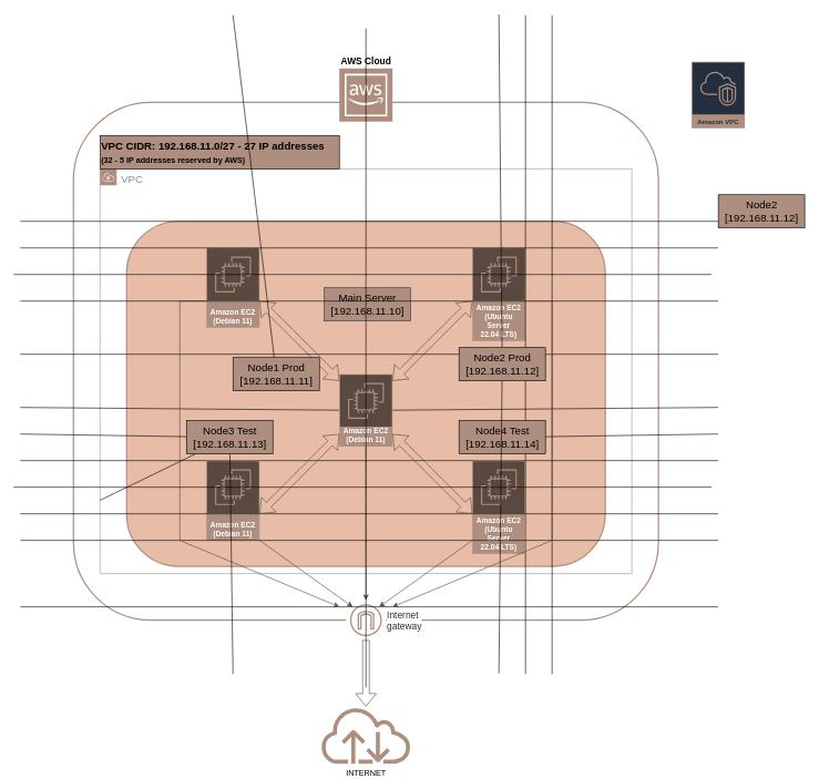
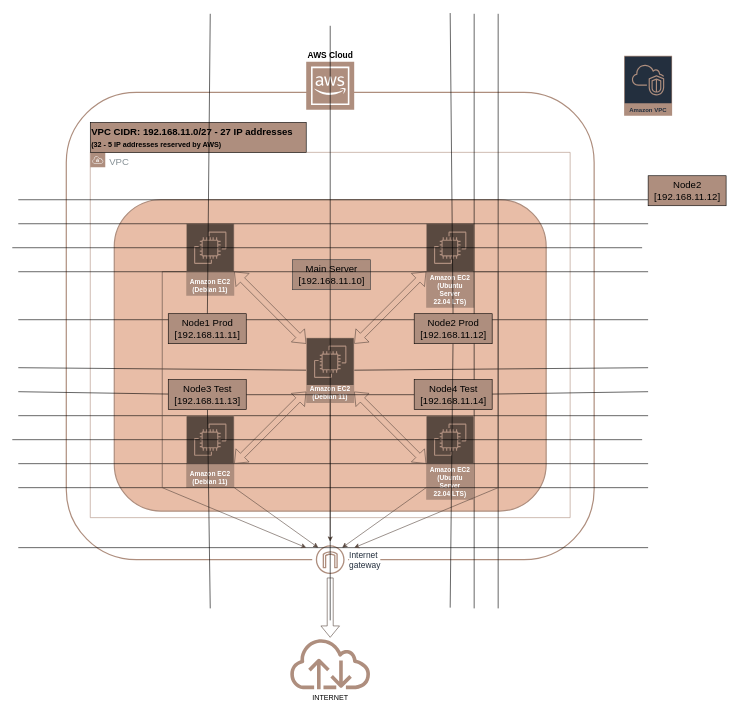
  <mxCell id="0" />
  <mxCell id="1" parent="0" />
  <mxCell id="2" value="" style="rounded=1;whiteSpace=wrap;html=1;labelBackgroundColor=default;strokeColor=#ae8e7e;fontSize=14;fontColor=#00CCCC;fillColor=default;strokeWidth=2;" parent="1" vertex="1"><mxGeometry x="110" y="153" width="880" height="779" as="geometry" /></mxCell>
  <mxCell id="3" value="&lt;b&gt;&lt;font style=&quot;font-size: 14px;&quot;&gt;AWS Cloud&lt;/font&gt;&lt;/b&gt;" style="sketch=0;outlineConnect=0;dashed=0;verticalLabelPosition=top;verticalAlign=bottom;align=center;html=1;fontSize=12;fontStyle=0;aspect=fixed;shape=mxgraph.aws4.resourceIcon;resIcon=mxgraph.aws4.aws_cloud;fillColor=#ae8e7e;strokeColor=#FFFFFF;labelPosition=center;" parent="1" vertex="1"><mxGeometry x="510" y="102" width="80" height="80" as="geometry" /></mxCell>
  <mxCell id="4" value="&lt;font style=&quot;font-size: 16px;&quot;&gt;VPC&lt;/font&gt;" style="sketch=0;outlineConnect=0;gradientColor=none;html=1;whiteSpace=wrap;fontSize=12;fontStyle=0;shape=mxgraph.aws4.group;grIcon=mxgraph.aws4.group_vpc;strokeColor=#ae8e7e;fillColor=none;verticalAlign=top;align=left;spacingLeft=30;fontColor=#879196;dashed=0;" parent="1" vertex="1"><mxGeometry x="150" y="253" width="800" height="609" as="geometry" /></mxCell>
  <mxCell id="5" value="" style="rounded=1;whiteSpace=wrap;html=1;labelBackgroundColor=default;strokeColor=#ae8e7e;strokeWidth=2;fontSize=14;fontColor=#00CCCC;fillColor=#E8BDA7;" parent="1" vertex="1"><mxGeometry x="190" y="332" width="720" height="519" as="geometry" /></mxCell>
  <mxCell id="6" value="&lt;div style=&quot;font-size: 11px;&quot;&gt;&lt;font style=&quot;font-size: 11px;&quot;&gt;Amazon EC2&lt;/font&gt;&lt;/div&gt;&lt;div style=&quot;font-size: 11px;&quot;&gt;&lt;font style=&quot;font-size: 11px;&quot;&gt;(Debian 11)&lt;br&gt;&lt;/font&gt;&lt;/div&gt;" style="sketch=0;outlineConnect=0;strokeColor=#ae8e7e;fillColor=#594940;dashed=0;verticalLabelPosition=middle;verticalAlign=bottom;align=center;html=1;whiteSpace=wrap;fontSize=10;fontStyle=1;spacing=3;shape=mxgraph.aws4.productIcon;prIcon=mxgraph.aws4.ec2;fontColor=#ffffff;" parent="1" vertex="1"><mxGeometry x="310" y="372" width="80" height="120" as="geometry" /></mxCell>
  <mxCell id="7" value="&lt;div style=&quot;font-size: 11px;&quot;&gt;&lt;font style=&quot;font-size: 11px;&quot;&gt;Amazon EC2&lt;/font&gt;&lt;/div&gt;&lt;div style=&quot;font-size: 11px;&quot;&gt;&lt;font style=&quot;font-size: 11px;&quot;&gt;(Ubuntu Server&lt;br&gt;&lt;/font&gt;&lt;/div&gt;&lt;div style=&quot;font-size: 11px;&quot;&gt;&lt;font style=&quot;font-size: 11px;&quot;&gt;22.04 LTS)&lt;br&gt;&lt;/font&gt;&lt;/div&gt;" style="sketch=0;outlineConnect=0;strokeColor=#ae8e7e;fillColor=#594940;dashed=0;verticalLabelPosition=middle;verticalAlign=bottom;align=center;html=1;whiteSpace=wrap;fontSize=10;fontStyle=1;spacing=3;shape=mxgraph.aws4.productIcon;prIcon=mxgraph.aws4.ec2;fontColor=#ffffff;" parent="1" vertex="1"><mxGeometry x="710" y="372" width="80" height="140" as="geometry" /></mxCell>
  <mxCell id="8" value="Amazon VPC" style="sketch=0;outlineConnect=0;fontColor=#232F3E;gradientColor=none;strokeColor=#ae8e7e;fillColor=#232F3E;dashed=0;verticalLabelPosition=middle;verticalAlign=bottom;align=center;html=1;whiteSpace=wrap;fontSize=10;fontStyle=1;spacing=3;shape=mxgraph.aws4.productIcon;prIcon=mxgraph.aws4.vpc;" parent="1" vertex="1"><mxGeometry x="1040" y="92" width="80" height="100" as="geometry" /></mxCell>
  <mxCell id="9" value="&lt;font style=&quot;font-size: 14px;&quot;&gt;Internet&lt;br&gt;gateway&lt;/font&gt;" style="sketch=0;outlineConnect=0;fontColor=#232F3E;gradientColor=none;strokeColor=#ae8e7e;fillColor=default;dashed=0;verticalLabelPosition=middle;verticalAlign=middle;align=left;html=1;fontSize=12;fontStyle=0;aspect=fixed;shape=mxgraph.aws4.resourceIcon;resIcon=mxgraph.aws4.internet_gateway;labelBackgroundColor=default;labelPosition=right;" parent="1" vertex="1"><mxGeometry x="520" y="902" width="60" height="60" as="geometry" /></mxCell>
  <mxCell id="10" value="&lt;div align=&quot;left&quot;&gt;&lt;font&gt;&lt;b&gt;&lt;font style=&quot;font-size: 16px;&quot;&gt;VPC CIDR: 192.168.11.0/27 - 27 IP addresses &lt;br&gt;&lt;/font&gt;&lt;/b&gt;&lt;/font&gt;&lt;/div&gt;&lt;div align=&quot;left&quot;&gt;&lt;font size=&quot;1&quot;&gt;&lt;b&gt;&lt;font style=&quot;font-size: 12px;&quot;&gt;(32 - 5 IP addresses reserved by AWS)&lt;/font&gt;&lt;/b&gt;&lt;/font&gt;&lt;/div&gt;" style="text;html=1;align=left;verticalAlign=middle;resizable=0;points=[];autosize=1;strokeColor=#000000;fillColor=#ae8e7e;fontSize=16;fontColor=#000000;" parent="1" vertex="1"><mxGeometry x="150" y="203" width="360" height="50" as="geometry" /></mxCell>
  <mxCell id="11" value="" style="shape=flexArrow;endArrow=classic;html=1;rounded=0;strokeColor=#594940;fontSize=14;fontColor=#00CCCC;fillColor=default;" parent="1" source="9" edge="1"><mxGeometry width="50" height="50" relative="1" as="geometry"><mxPoint x="1020" y="516" as="sourcePoint" /><mxPoint x="550" y="1062" as="targetPoint" /></mxGeometry></mxCell>
  <mxCell id="12" value="&lt;font&gt;INTERNET&lt;/font&gt;" style="sketch=0;outlineConnect=0;fillColor=#ae8e7e;strokeColor=#ae8e7e;dashed=0;verticalLabelPosition=bottom;verticalAlign=top;align=center;html=1;fontSize=12;fontStyle=0;aspect=fixed;pointerEvents=1;shape=mxgraph.aws4.internet;labelBackgroundColor=default;strokeWidth=2;fontColor=#000000;" parent="1" vertex="1"><mxGeometry x="480" y="1062" width="139.75" height="86" as="geometry" /></mxCell>
  <mxCell id="13" value="" style="endArrow=classic;html=1;rounded=0;fillColor=#1ba1e2;strokeColor=#594940;" parent="1" edge="1"><mxGeometry width="50" height="50" relative="1" as="geometry"><mxPoint x="710" y="812" as="sourcePoint" /><mxPoint x="570" y="912" as="targetPoint" /></mxGeometry></mxCell>
  <mxCell id="14" value="" style="endArrow=classic;html=1;rounded=0;fillColor=#1ba1e2;strokeColor=#594940;" parent="1" edge="1"><mxGeometry width="50" height="50" relative="1" as="geometry"><mxPoint x="390" y="812" as="sourcePoint" /><mxPoint x="530" y="912" as="targetPoint" /></mxGeometry></mxCell>
  <mxCell id="15" value="&lt;div style=&quot;font-size: 16px;&quot; align=&quot;center&quot;&gt;&lt;font style=&quot;font-size: 16px;&quot;&gt;Node2&lt;/font&gt;&lt;/div&gt;&lt;div style=&quot;font-size: 16px;&quot; align=&quot;center&quot;&gt;&lt;font style=&quot;font-size: 16px;&quot;&gt;[192.168.11.12]&lt;br&gt;&lt;/font&gt;&lt;/div&gt;" style="text;html=1;align=center;verticalAlign=middle;resizable=0;points=[];autosize=1;fontSize=14;fillColor=#AE8E7E;strokeColor=#000000;" parent="1" vertex="1"><mxGeometry x="1080" y="292" width="130" height="50" as="geometry" /></mxCell>
  <mxCell id="16" value="&lt;div style=&quot;font-size: 16px;&quot; align=&quot;center&quot;&gt;&lt;font style=&quot;font-size: 16px;&quot;&gt;Main Server&lt;br&gt;&lt;/font&gt;&lt;/div&gt;&lt;div style=&quot;font-size: 16px;&quot; align=&quot;center&quot;&gt;&lt;font style=&quot;font-size: 16px;&quot;&gt;[192.168.11.10]&lt;/font&gt;&lt;br&gt;&lt;/div&gt;" style="text;html=1;align=center;verticalAlign=middle;resizable=0;points=[];autosize=1;fontSize=14;fillColor=#AE8E7E;strokeColor=#36393d;" parent="1" vertex="1"><mxGeometry x="487" y="432" width="130" height="50" as="geometry" /></mxCell>
  <mxCell id="17" value="" style="endArrow=classic;html=1;rounded=0;fillColor=#1ba1e2;strokeColor=#594940;" parent="1" source="26" target="9" edge="1"><mxGeometry width="50" height="50" relative="1" as="geometry"><mxPoint x="550" y="493" as="sourcePoint" /><mxPoint x="848.04" y="99.82" as="targetPoint" /></mxGeometry></mxCell>
  <mxCell id="18" value="" style="shape=flexArrow;endArrow=classic;startArrow=classic;html=1;rounded=0;strokeColor=#594940;" parent="1" edge="1"><mxGeometry width="100" height="100" relative="1" as="geometry"><mxPoint x="590" y="572" as="sourcePoint" /><mxPoint x="710" y="452" as="targetPoint" /></mxGeometry></mxCell>
  <mxCell id="19" value="" style="shape=flexArrow;endArrow=classic;startArrow=classic;html=1;rounded=0;strokeColor=#594940;" parent="1" edge="1"><mxGeometry width="100" height="100" relative="1" as="geometry"><mxPoint x="390" y="452" as="sourcePoint" /><mxPoint x="510" y="572" as="targetPoint" /></mxGeometry></mxCell>
  <mxCell id="20" value="" style="endArrow=none;html=1;rounded=0;" edge="1" parent="1"><mxGeometry width="50" height="50" relative="1" as="geometry"><mxPoint x="30" y="372" as="sourcePoint" /><mxPoint x="1080" y="372" as="targetPoint" /></mxGeometry></mxCell>
  <mxCell id="21" value="" style="endArrow=none;html=1;rounded=0;" edge="1" parent="1"><mxGeometry width="50" height="50" relative="1" as="geometry"><mxPoint x="30" y="532" as="sourcePoint" /><mxPoint x="1080" y="532" as="targetPoint" /></mxGeometry></mxCell>
  <mxCell id="22" value="" style="endArrow=none;html=1;rounded=0;" edge="1" parent="1"><mxGeometry width="50" height="50" relative="1" as="geometry"><mxPoint x="30" y="692" as="sourcePoint" /><mxPoint x="1080" y="692" as="targetPoint" /></mxGeometry></mxCell>
  <mxCell id="23" value="" style="endArrow=none;html=1;rounded=0;" edge="1" parent="1"><mxGeometry width="50" height="50" relative="1" as="geometry"><mxPoint x="30" y="912" as="sourcePoint" /><mxPoint x="1080" y="912" as="targetPoint" /></mxGeometry></mxCell>
  <mxCell id="24" value="" style="endArrow=none;html=1;rounded=0;startArrow=none;" edge="1" parent="1" source="26"><mxGeometry width="50" height="50" relative="1" as="geometry"><mxPoint x="30" y="612" as="sourcePoint" /><mxPoint x="1080" y="612" as="targetPoint" /></mxGeometry></mxCell>
  <mxCell id="25" value="" style="endArrow=none;html=1;rounded=0;" edge="1" parent="1" target="26"><mxGeometry width="50" height="50" relative="1" as="geometry"><mxPoint x="30" y="612" as="sourcePoint" /><mxPoint x="1080" y="612" as="targetPoint" /></mxGeometry></mxCell>
  <mxCell id="26" value="&lt;div style=&quot;font-size: 11px;&quot;&gt;&lt;font style=&quot;font-size: 11px;&quot;&gt;Amazon EC2&lt;/font&gt;&lt;/div&gt;&lt;div style=&quot;font-size: 11px;&quot;&gt;&lt;font style=&quot;font-size: 11px;&quot;&gt;(Debian 11)&lt;br&gt;&lt;/font&gt;&lt;/div&gt;" style="sketch=0;outlineConnect=0;strokeColor=#ae8e7e;fillColor=#594940;dashed=0;verticalLabelPosition=middle;verticalAlign=bottom;align=center;html=1;whiteSpace=wrap;fontSize=10;fontStyle=1;spacing=3;shape=mxgraph.aws4.productIcon;prIcon=mxgraph.aws4.ec2;fontColor=#ffffff;" parent="1" vertex="1"><mxGeometry x="510" y="562" width="80" height="109" as="geometry" /></mxCell>
  <mxCell id="27" value="" style="endArrow=none;html=1;rounded=0;startArrow=none;" edge="1" parent="1" source="52"><mxGeometry width="50" height="50" relative="1" as="geometry"><mxPoint x="750" y="1012" as="sourcePoint" /><mxPoint x="750" y="20.75" as="targetPoint" /></mxGeometry></mxCell>
  <mxCell id="28" value="" style="endArrow=none;html=1;rounded=0;" edge="1" parent="1"><mxGeometry width="50" height="50" relative="1" as="geometry"><mxPoint x="790" y="1013.25" as="sourcePoint" /><mxPoint x="790" y="22" as="targetPoint" /></mxGeometry></mxCell>
  <mxCell id="29" value="&lt;div style=&quot;font-size: 11px;&quot;&gt;&lt;font style=&quot;font-size: 11px;&quot;&gt;Amazon EC2&lt;/font&gt;&lt;/div&gt;&lt;div style=&quot;font-size: 11px;&quot;&gt;&lt;font style=&quot;font-size: 11px;&quot;&gt;(Debian 11)&lt;br&gt;&lt;/font&gt;&lt;/div&gt;" style="sketch=0;outlineConnect=0;strokeColor=#ae8e7e;fillColor=#594940;dashed=0;verticalLabelPosition=middle;verticalAlign=bottom;align=center;html=1;whiteSpace=wrap;fontSize=10;fontStyle=1;spacing=3;shape=mxgraph.aws4.productIcon;prIcon=mxgraph.aws4.ec2;fontColor=#ffffff;labelPosition=center;" vertex="1" parent="1"><mxGeometry x="310" y="692" width="80" height="120" as="geometry" /></mxCell>
  <mxCell id="30" value="&lt;div style=&quot;font-size: 11px;&quot;&gt;&lt;font style=&quot;font-size: 11px;&quot;&gt;Amazon EC2&lt;/font&gt;&lt;/div&gt;&lt;div style=&quot;font-size: 11px;&quot;&gt;&lt;font style=&quot;font-size: 11px;&quot;&gt;(Ubuntu Server&lt;br&gt;&lt;/font&gt;&lt;/div&gt;&lt;div style=&quot;font-size: 11px;&quot;&gt;&lt;font style=&quot;font-size: 11px;&quot;&gt;22.04 LTS)&lt;br&gt;&lt;/font&gt;&lt;/div&gt;" style="sketch=0;outlineConnect=0;strokeColor=#ae8e7e;fillColor=#594940;dashed=0;verticalLabelPosition=middle;verticalAlign=bottom;align=center;html=1;whiteSpace=wrap;fontSize=10;fontStyle=1;spacing=3;shape=mxgraph.aws4.productIcon;prIcon=mxgraph.aws4.ec2;fontColor=#ffffff;" vertex="1" parent="1"><mxGeometry x="710" y="692" width="80" height="140" as="geometry" /></mxCell>
  <mxCell id="31" value="" style="endArrow=none;html=1;rounded=0;startArrow=none;" edge="1" parent="1" source="46"><mxGeometry width="50" height="50" relative="1" as="geometry"><mxPoint x="30" y="652" as="sourcePoint" /><mxPoint x="1080" y="652" as="targetPoint" /></mxGeometry></mxCell>
  <mxCell id="32" value="" style="endArrow=none;html=1;rounded=0;" edge="1" parent="1"><mxGeometry width="50" height="50" relative="1" as="geometry"><mxPoint x="30" y="772" as="sourcePoint" /><mxPoint x="1080" y="772" as="targetPoint" /></mxGeometry></mxCell>
  <mxCell id="33" value="" style="shape=flexArrow;endArrow=classic;startArrow=classic;html=1;rounded=0;strokeColor=#594940;" edge="1" parent="1"><mxGeometry width="100" height="100" relative="1" as="geometry"><mxPoint x="390" y="772" as="sourcePoint" /><mxPoint x="510" y="652" as="targetPoint" /></mxGeometry></mxCell>
  <mxCell id="34" value="" style="shape=flexArrow;endArrow=classic;startArrow=classic;html=1;rounded=0;strokeColor=#594940;" edge="1" parent="1"><mxGeometry width="100" height="100" relative="1" as="geometry"><mxPoint x="710" y="772" as="sourcePoint" /><mxPoint x="590" y="652" as="targetPoint" /></mxGeometry></mxCell>
  <mxCell id="35" value="" style="endArrow=none;html=1;rounded=0;" edge="1" parent="1"><mxGeometry width="50" height="50" relative="1" as="geometry"><mxPoint x="550" y="1033.25" as="sourcePoint" /><mxPoint x="550" y="42" as="targetPoint" /></mxGeometry></mxCell>
  <mxCell id="36" value="" style="endArrow=none;html=1;rounded=0;" edge="1" parent="1"><mxGeometry width="50" height="50" relative="1" as="geometry"><mxPoint x="30" y="812" as="sourcePoint" /><mxPoint x="1080" y="812" as="targetPoint" /></mxGeometry></mxCell>
  <mxCell id="37" value="" style="endArrow=none;html=1;rounded=0;" edge="1" parent="1"><mxGeometry width="50" height="50" relative="1" as="geometry"><mxPoint x="30" y="332" as="sourcePoint" /><mxPoint x="1080" y="332" as="targetPoint" /></mxGeometry></mxCell>
  <mxCell id="38" value="" style="endArrow=classic;html=1;rounded=0;fillColor=#1ba1e2;strokeColor=#594940;" edge="1" parent="1"><mxGeometry width="50" height="50" relative="1" as="geometry"><mxPoint x="310" y="452" as="sourcePoint" /><mxPoint x="510" y="912" as="targetPoint" /><Array as="points"><mxPoint x="270" y="452" /><mxPoint x="270" y="812" /></Array></mxGeometry></mxCell>
  <mxCell id="39" value="" style="endArrow=none;html=1;rounded=0;" edge="1" parent="1"><mxGeometry width="50" height="50" relative="1" as="geometry"><mxPoint x="20" y="412" as="sourcePoint" /><mxPoint x="1070" y="412" as="targetPoint" /></mxGeometry></mxCell>
  <mxCell id="40" value="" style="endArrow=none;html=1;rounded=0;" edge="1" parent="1"><mxGeometry width="50" height="50" relative="1" as="geometry"><mxPoint x="20" y="732" as="sourcePoint" /><mxPoint x="1070" y="732" as="targetPoint" /></mxGeometry></mxCell>
  <mxCell id="41" value="" style="endArrow=none;html=1;rounded=0;startArrow=none;" edge="1" parent="1" source="48"><mxGeometry width="50" height="50" relative="1" as="geometry"><mxPoint x="350" y="1013.25" as="sourcePoint" /><mxPoint x="350" y="22" as="targetPoint" /></mxGeometry></mxCell>
  <mxCell id="42" value="" style="endArrow=none;html=1;rounded=0;" edge="1" parent="1"><mxGeometry width="50" height="50" relative="1" as="geometry"><mxPoint x="830" y="1013.25" as="sourcePoint" /><mxPoint x="830" y="22" as="targetPoint" /></mxGeometry></mxCell>
  <mxCell id="43" value="" style="endArrow=none;html=1;rounded=0;" edge="1" parent="1"><mxGeometry width="50" height="50" relative="1" as="geometry"><mxPoint x="30" y="452" as="sourcePoint" /><mxPoint x="1080" y="452" as="targetPoint" /></mxGeometry></mxCell>
  <mxCell id="44" value="" style="endArrow=classic;html=1;rounded=0;fillColor=#1ba1e2;strokeColor=#594940;" edge="1" parent="1"><mxGeometry width="50" height="50" relative="1" as="geometry"><mxPoint x="790" y="452" as="sourcePoint" /><mxPoint x="590" y="912" as="targetPoint" /><Array as="points"><mxPoint x="830" y="452" /><mxPoint x="830" y="812" /></Array></mxGeometry></mxCell>
- <mxCell id="45" value="" style="endArrow=none;html=1;rounded=0;startArrow=none;" edge="1" parent="1" source="50" target="4"><mxGeometry width="50" height="50" relative="1" as="geometry"><mxPoint x="30" y="652" as="sourcePoint" /><mxPoint x="1080" y="652" as="targetPoint" /></mxGeometry></mxCell>
+ <mxCell id="45" value="" style="endArrow=none;html=1;rounded=0;startArrow=none;" edge="1" parent="1" source="50" target="46"><mxGeometry width="50" height="50" relative="1" as="geometry"><mxPoint x="30" y="652" as="sourcePoint" /><mxPoint x="1080" y="652" as="targetPoint" /></mxGeometry></mxCell>
  <mxCell id="46" value="&lt;div style=&quot;font-size: 16px;&quot; align=&quot;center&quot;&gt;&lt;font style=&quot;font-size: 16px;&quot;&gt;Node4 Test&lt;br&gt;&lt;/font&gt;&lt;/div&gt;&lt;div style=&quot;font-size: 16px;&quot; align=&quot;center&quot;&gt;&lt;font style=&quot;font-size: 16px;&quot;&gt;[192.168.11.14]&lt;br&gt;&lt;/font&gt;&lt;/div&gt;" style="text;html=1;align=center;verticalAlign=middle;resizable=0;points=[];autosize=1;fontSize=14;fillColor=#AE8E7E;strokeColor=#000000;" vertex="1" parent="1"><mxGeometry x="690" y="632" width="130" height="50" as="geometry" /></mxCell>
  <mxCell id="47" value="" style="endArrow=none;html=1;rounded=0;" edge="1" parent="1" target="50"><mxGeometry width="50" height="50" relative="1" as="geometry"><mxPoint x="30" y="652" as="sourcePoint" /><mxPoint x="680" y="656.545" as="targetPoint" /></mxGeometry></mxCell>
- <mxCell id="48" value="&lt;div style=&quot;font-size: 16px;&quot; align=&quot;center&quot;&gt;&lt;font style=&quot;font-size: 16px;&quot;&gt;Node1 Prod&lt;br&gt;&lt;/font&gt;&lt;/div&gt;&lt;div style=&quot;font-size: 16px;&quot; align=&quot;center&quot;&gt;&lt;font style=&quot;font-size: 16px;&quot;&gt;[192.168.11.11]&lt;/font&gt;&lt;br&gt;&lt;/div&gt;" style="text;html=1;align=center;verticalAlign=middle;resizable=0;points=[];autosize=1;fontSize=14;fillColor=#AE8E7E;strokeColor=#000000;" parent="1" vertex="1"><mxGeometry x="350" y="537" width="130" height="50" as="geometry" /></mxCell>
+ <mxCell id="48" value="&lt;div style=&quot;font-size: 16px;&quot; align=&quot;center&quot;&gt;&lt;font style=&quot;font-size: 16px;&quot;&gt;Node1 Prod&lt;br&gt;&lt;/font&gt;&lt;/div&gt;&lt;div style=&quot;font-size: 16px;&quot; align=&quot;center&quot;&gt;&lt;font style=&quot;font-size: 16px;&quot;&gt;[192.168.11.11]&lt;/font&gt;&lt;br&gt;&lt;/div&gt;" style="text;html=1;align=center;verticalAlign=middle;resizable=0;points=[];autosize=1;fontSize=14;fillColor=#AE8E7E;strokeColor=#000000;" parent="1" vertex="1"><mxGeometry x="280" y="522" width="130" height="50" as="geometry" /></mxCell>
  <mxCell id="49" value="" style="endArrow=none;html=1;rounded=0;" edge="1" parent="1" target="50"><mxGeometry width="50" height="50" relative="1" as="geometry"><mxPoint x="350" y="1013.25" as="sourcePoint" /><mxPoint x="345.28" y="592" as="targetPoint" /></mxGeometry></mxCell>
  <mxCell id="50" value="&lt;div style=&quot;font-size: 16px;&quot; align=&quot;center&quot;&gt;&lt;font style=&quot;font-size: 16px;&quot;&gt;Node3 Test&lt;br&gt;&lt;/font&gt;&lt;/div&gt;&lt;div style=&quot;font-size: 16px;&quot; align=&quot;center&quot;&gt;&lt;font style=&quot;font-size: 16px;&quot;&gt;[192.168.11.13]&lt;/font&gt;&lt;br&gt;&lt;/div&gt;" style="text;html=1;align=center;verticalAlign=middle;resizable=0;points=[];autosize=1;fontSize=14;fillColor=#AE8E7E;strokeColor=#000000;" vertex="1" parent="1"><mxGeometry x="280" y="632" width="130" height="50" as="geometry" /></mxCell>
  <mxCell id="51" value="" style="endArrow=none;html=1;rounded=0;" edge="1" parent="1" target="52"><mxGeometry width="50" height="50" relative="1" as="geometry"><mxPoint x="750" y="1012" as="sourcePoint" /><mxPoint x="750" y="20.75" as="targetPoint" /></mxGeometry></mxCell>
  <mxCell id="52" value="&lt;div style=&quot;font-size: 16px;&quot; align=&quot;center&quot;&gt;&lt;font style=&quot;font-size: 16px;&quot;&gt;Node2 Prod&lt;br&gt;&lt;/font&gt;&lt;/div&gt;&lt;div style=&quot;font-size: 16px;&quot; align=&quot;center&quot;&gt;&lt;font style=&quot;font-size: 16px;&quot;&gt;[192.168.11.12]&lt;br&gt;&lt;/font&gt;&lt;/div&gt;" style="text;html=1;align=center;verticalAlign=middle;resizable=0;points=[];autosize=1;fontSize=14;fillColor=#AE8E7E;strokeColor=#000000;" vertex="1" parent="1"><mxGeometry x="690" y="522" width="130" height="50" as="geometry" /></mxCell>
